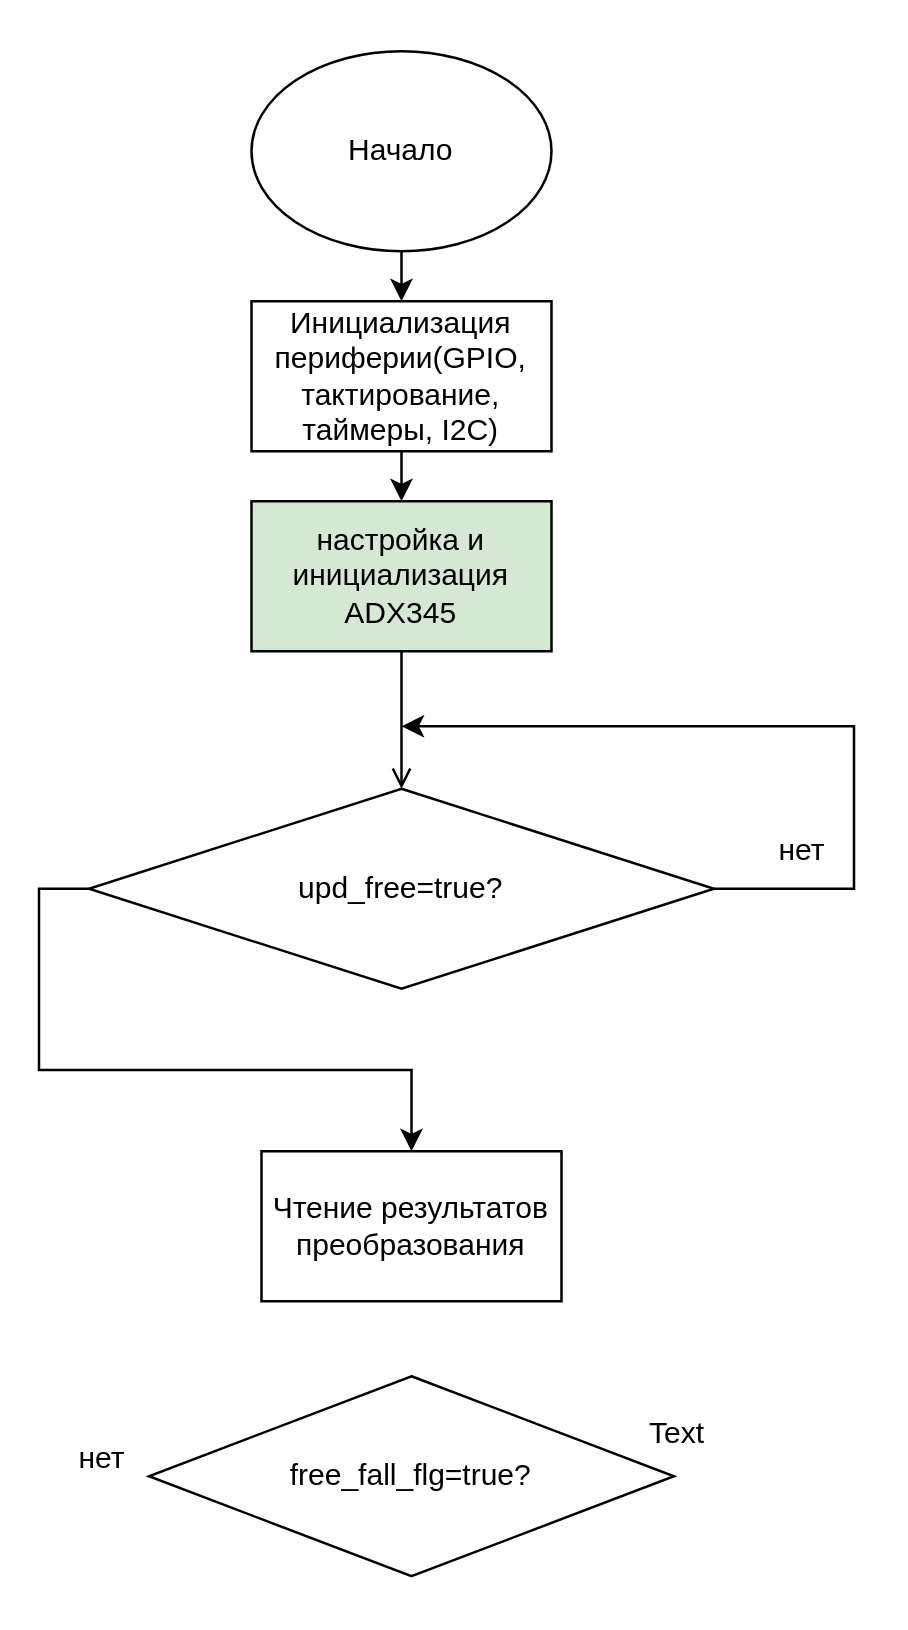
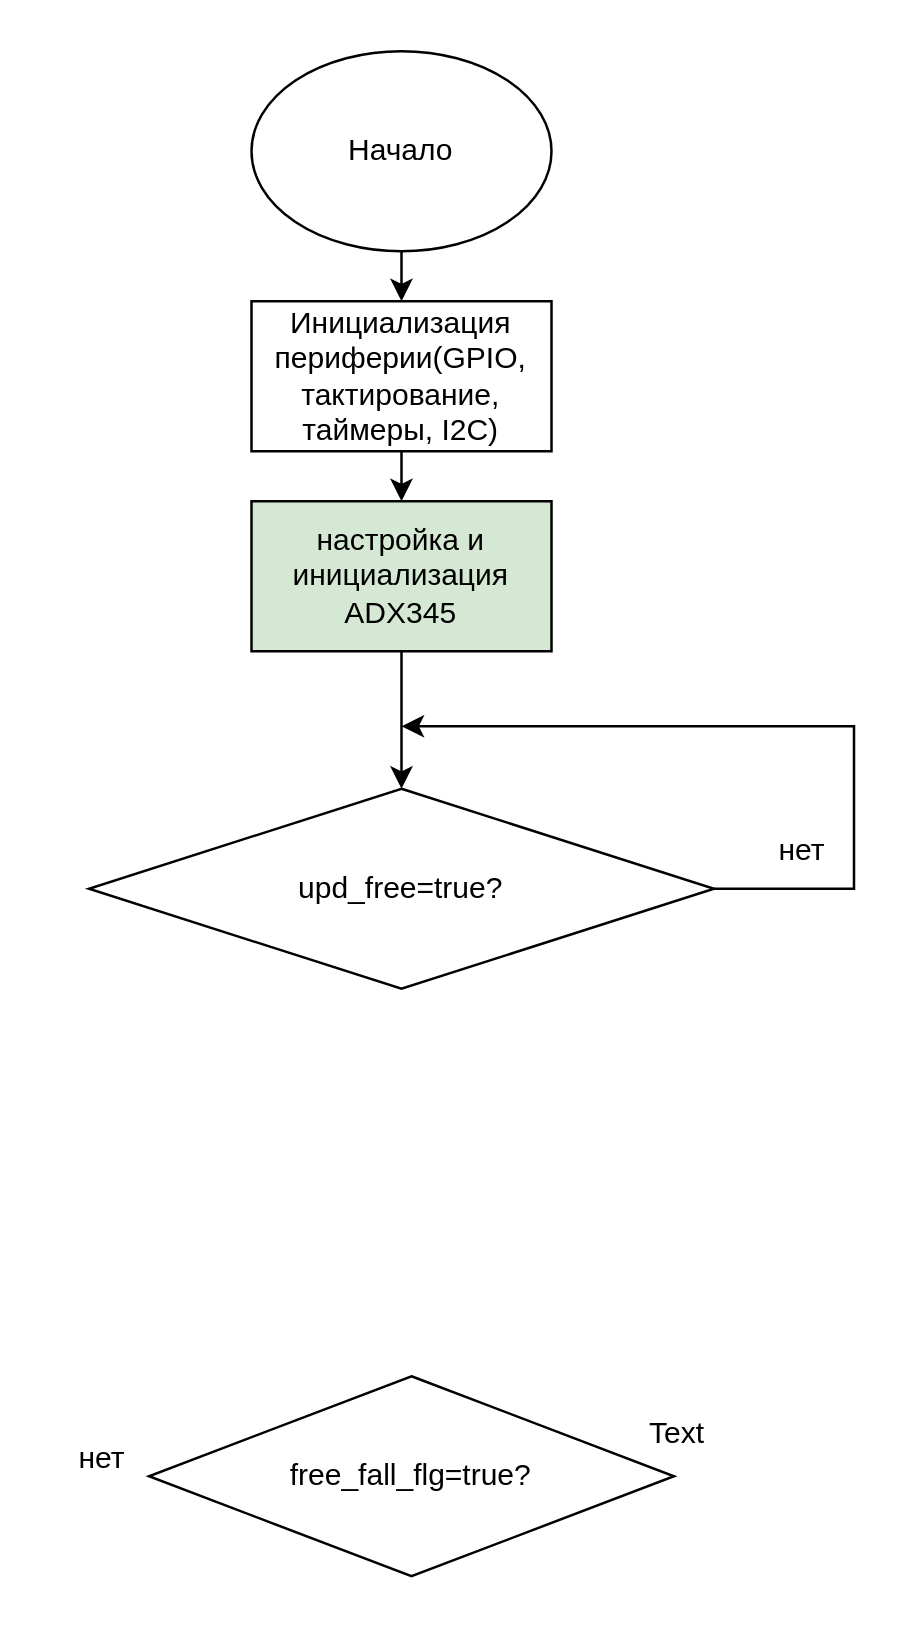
  <mxCell id="0" />
  <mxCell id="1" parent="0" />
  <mxCell id="2" style="edgeStyle=orthogonalEdgeStyle;rounded=0;orthogonalLoop=1;jettySize=auto;html=1;exitX=0.5;exitY=1;exitDx=0;exitDy=0;entryX=0.5;entryY=0;entryDx=0;entryDy=0;" parent="1" source="3" target="5" edge="1"><mxGeometry relative="1" as="geometry" /></mxCell>
  <mxCell id="3" value="Начало" style="ellipse;whiteSpace=wrap;html=1;" parent="1" vertex="1"><mxGeometry x="100" y="20" width="120" height="80" as="geometry" /></mxCell>
  <mxCell id="4" style="edgeStyle=orthogonalEdgeStyle;rounded=0;orthogonalLoop=1;jettySize=auto;html=1;exitX=0.5;exitY=1;exitDx=0;exitDy=0;entryX=0.5;entryY=0;entryDx=0;entryDy=0;" parent="1" source="5" target="7" edge="1"><mxGeometry relative="1" as="geometry" /></mxCell>
  <mxCell id="5" value="Инициализация периферии(GPIO, тактирование, таймеры, I2C)" style="rounded=0;whiteSpace=wrap;html=1;" parent="1" vertex="1"><mxGeometry x="100" y="120" width="120" height="60" as="geometry" /></mxCell>
- <mxCell id="6" style="edgeStyle=orthogonalEdgeStyle;rounded=0;orthogonalLoop=1;jettySize=auto;html=1;exitX=0.5;exitY=1;exitDx=0;exitDy=0;entryX=0.5;entryY=0;entryDx=0;entryDy=0;endArrow=open;" parent="1" source="7" target="10" edge="1"><mxGeometry relative="1" as="geometry" /></mxCell>
+ <mxCell id="6" style="edgeStyle=orthogonalEdgeStyle;rounded=0;orthogonalLoop=1;jettySize=auto;html=1;exitX=0.5;exitY=1;exitDx=0;exitDy=0;entryX=0.5;entryY=0;entryDx=0;entryDy=0;" parent="1" source="7" target="10" edge="1"><mxGeometry relative="1" as="geometry" /></mxCell>
  <mxCell id="7" value="настройка и инициализация ADX345" style="rounded=0;whiteSpace=wrap;html=1;fillColor=#d5e8d4;" parent="1" vertex="1"><mxGeometry x="100" y="200" width="120" height="60" as="geometry" /></mxCell>
  <mxCell id="8" style="edgeStyle=orthogonalEdgeStyle;rounded=0;orthogonalLoop=1;jettySize=auto;html=1;" edge="1" parent="1" source="10"><mxGeometry relative="1" as="geometry"><mxPoint x="160" y="290" as="targetPoint" /><Array as="points"><mxPoint x="341" y="355" /></Array></mxGeometry></mxCell>
- <mxCell id="9" style="edgeStyle=orthogonalEdgeStyle;rounded=0;orthogonalLoop=1;jettySize=auto;html=1;exitX=0;exitY=0.5;exitDx=0;exitDy=0;entryX=0.5;entryY=0;entryDx=0;entryDy=0;" edge="1" parent="1" source="10" target="12"><mxGeometry relative="1" as="geometry" /></mxCell>
  <mxCell id="10" value="upd_free=true?" style="rhombus;whiteSpace=wrap;html=1;" parent="1" vertex="1"><mxGeometry x="35" y="315" width="250" height="80" as="geometry" /></mxCell>
  <mxCell id="11" value="нет" style="text;html=1;align=center;verticalAlign=middle;resizable=0;points=[];autosize=1;strokeColor=none;fillColor=none;" vertex="1" parent="1"><mxGeometry x="300" y="325" width="40" height="30" as="geometry" /></mxCell>
- <mxCell id="12" value="Чтение результатов преобразования" style="whiteSpace=wrap;html=1;" vertex="1" parent="1"><mxGeometry x="104" y="460" width="120" height="60" as="geometry" /></mxCell>
  <mxCell id="13" value="free_fall_flg=true?" style="rhombus;whiteSpace=wrap;html=1;" vertex="1" parent="1"><mxGeometry x="59" y="550" width="210" height="80" as="geometry" /></mxCell>
  <mxCell id="14" value="нет" style="text;html=1;align=center;verticalAlign=middle;resizable=0;points=[];autosize=1;strokeColor=none;fillColor=none;" vertex="1" parent="1"><mxGeometry x="20" y="568" width="40" height="30" as="geometry" /></mxCell>
  <mxCell id="15" value="Text" style="text;html=1;align=center;verticalAlign=middle;resizable=0;points=[];autosize=1;strokeColor=none;fillColor=none;" vertex="1" parent="1"><mxGeometry x="245" y="558" width="50" height="30" as="geometry" /></mxCell>
